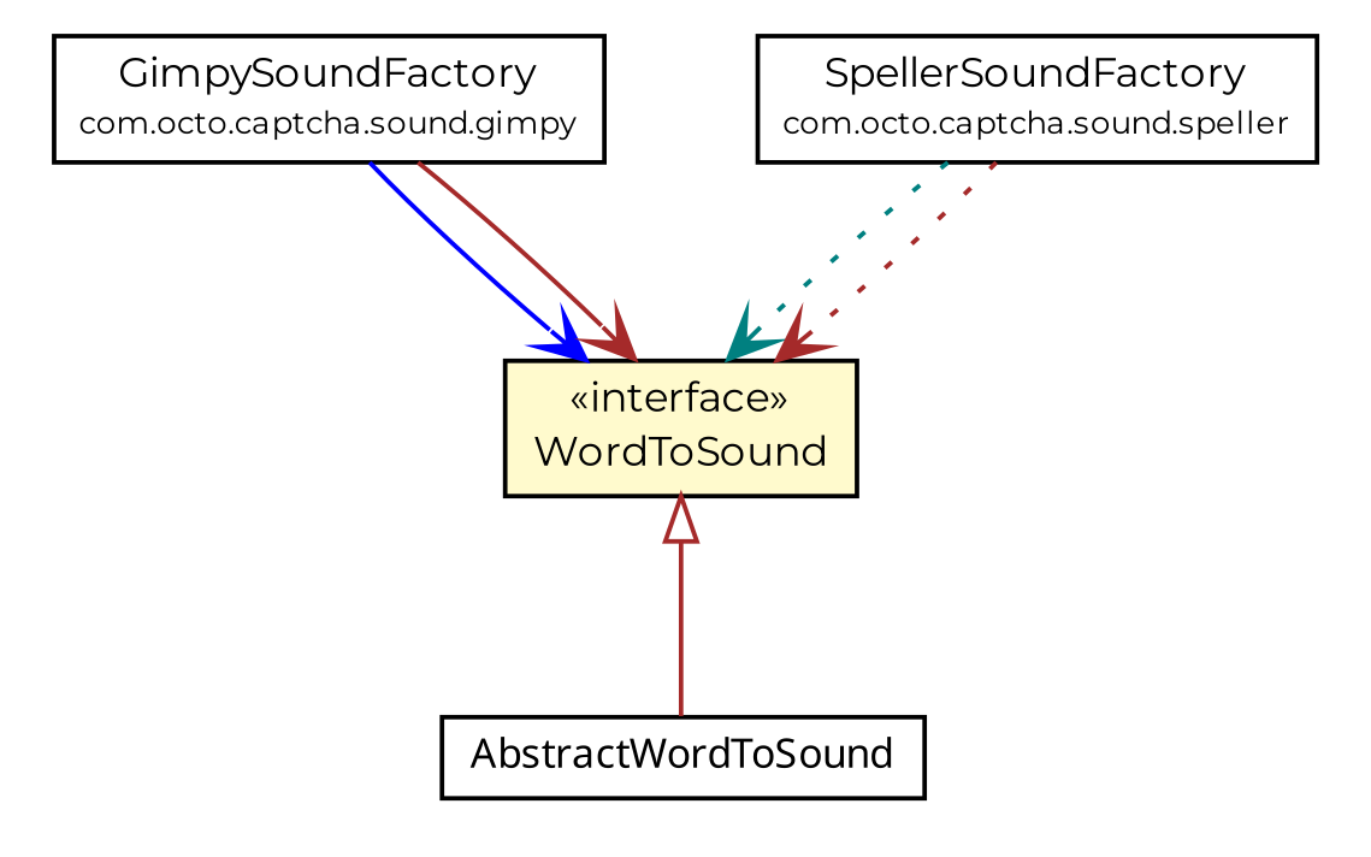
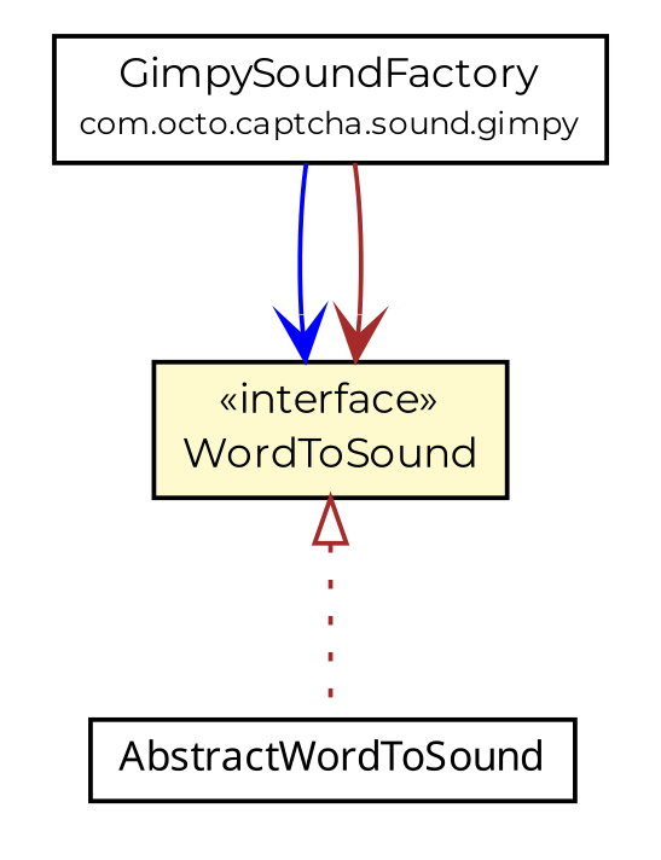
  digraph {
    fontname=Montserrat
    node [fontcolor=black fontname=Montserrat fontsize=9.0 shape=plaintext]
    edge [color=brown fontname=Montserrat fontsize=10.0 headport=p labelfontname=arial labelfontsize=10 style=dotted tailport=p arrowhead=open fontcolor=black]
    n1 [label=<<table border="0" cellborder="1" cellspacing="0" cellpadding="2" port="p" bgcolor="lemonChiffon" href="./WordToSound.html"> 		<tr><td><table border="0" cellspacing="0" cellpadding="1"> 			<tr><td> &laquo;interface&raquo; </td></tr> 			<tr><td> WordToSound </td></tr> 		</table></td></tr> 		</table>>]
    n2 [label=<<table border="0" cellborder="1" cellspacing="0" cellpadding="2" port="p" href="./AbstractWordToSound.html"> 		<tr><td><table border="0" cellspacing="0" cellpadding="1"> 			<tr><td><font face="ariali"> AbstractWordToSound </font></td></tr> 		</table></td></tr> 		</table>>]
    n3 [label=<<table border="0" cellborder="1" cellspacing="0" cellpadding="2" port="p" href="../../../sound/gimpy/GimpySoundFactory.html"> 		<tr><td><table border="0" cellspacing="0" cellpadding="1"> 			<tr><td> GimpySoundFactory </td></tr> 			<tr><td><font point-size="7.0"> com.octo.captcha.sound.gimpy </font></td></tr> 		</table></td></tr> 		</table>>]
-   n4 [label=<<table border="0" cellborder="1" cellspacing="0" cellpadding="2" port="p" href="../../../sound/speller/SpellerSoundFactory.html"> 		<tr><td><table border="0" cellspacing="0" cellpadding="1"> 			<tr><td> SpellerSoundFactory </td></tr> 			<tr><td><font point-size="7.0"> com.octo.captcha.sound.speller </font></td></tr> 		</table></td></tr> 		</table>>]
-   n1 -> n2 [arrowtail=empty dir=back fontsize=10 style=solid arrowhead="" fontcolor=""]
+   n1 -> n2 [arrowtail=empty dir=back fontsize=10 arrowhead="" fontcolor=""]
    n3 -> n1 [color=blue style=solid]
    n3 -> n1 [style=solid]
-   n4 -> n1 [color=teal]
-   n4 -> n1
  }
